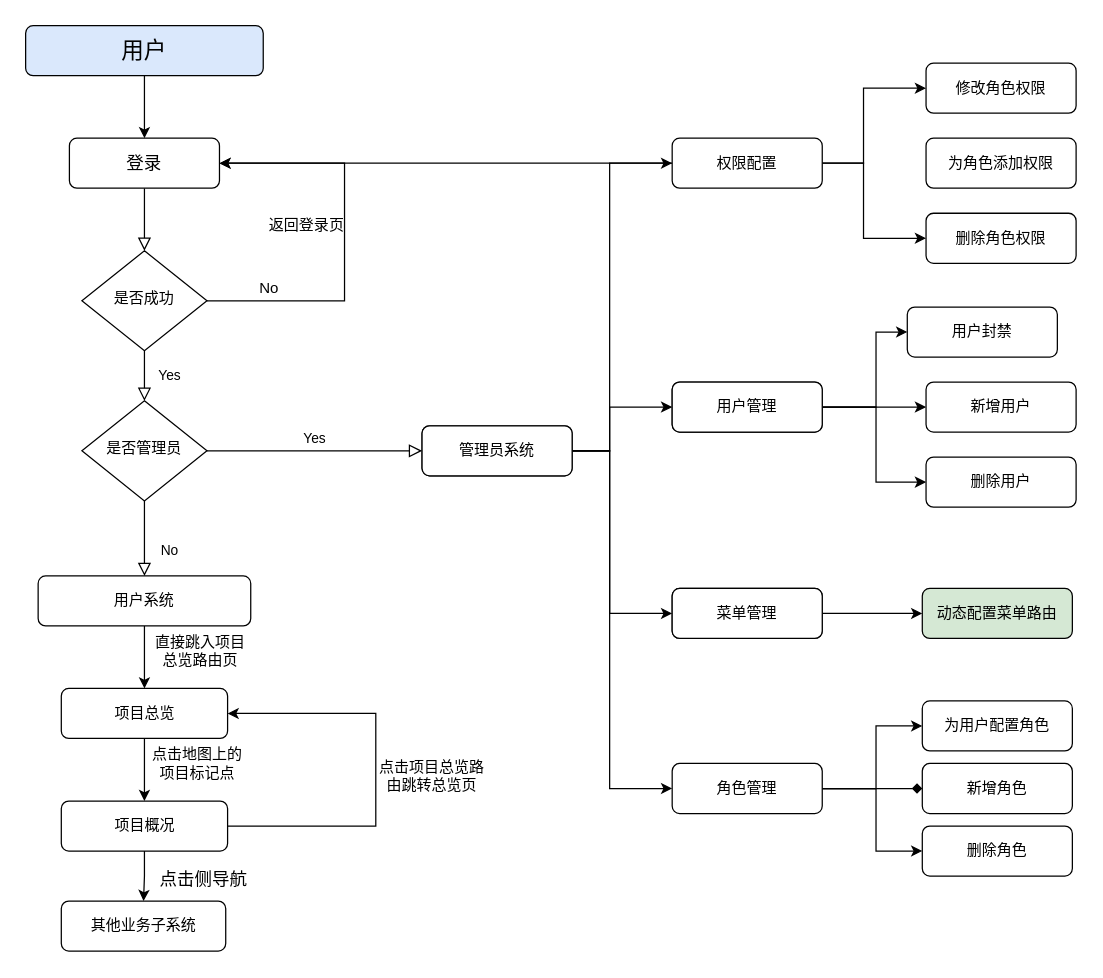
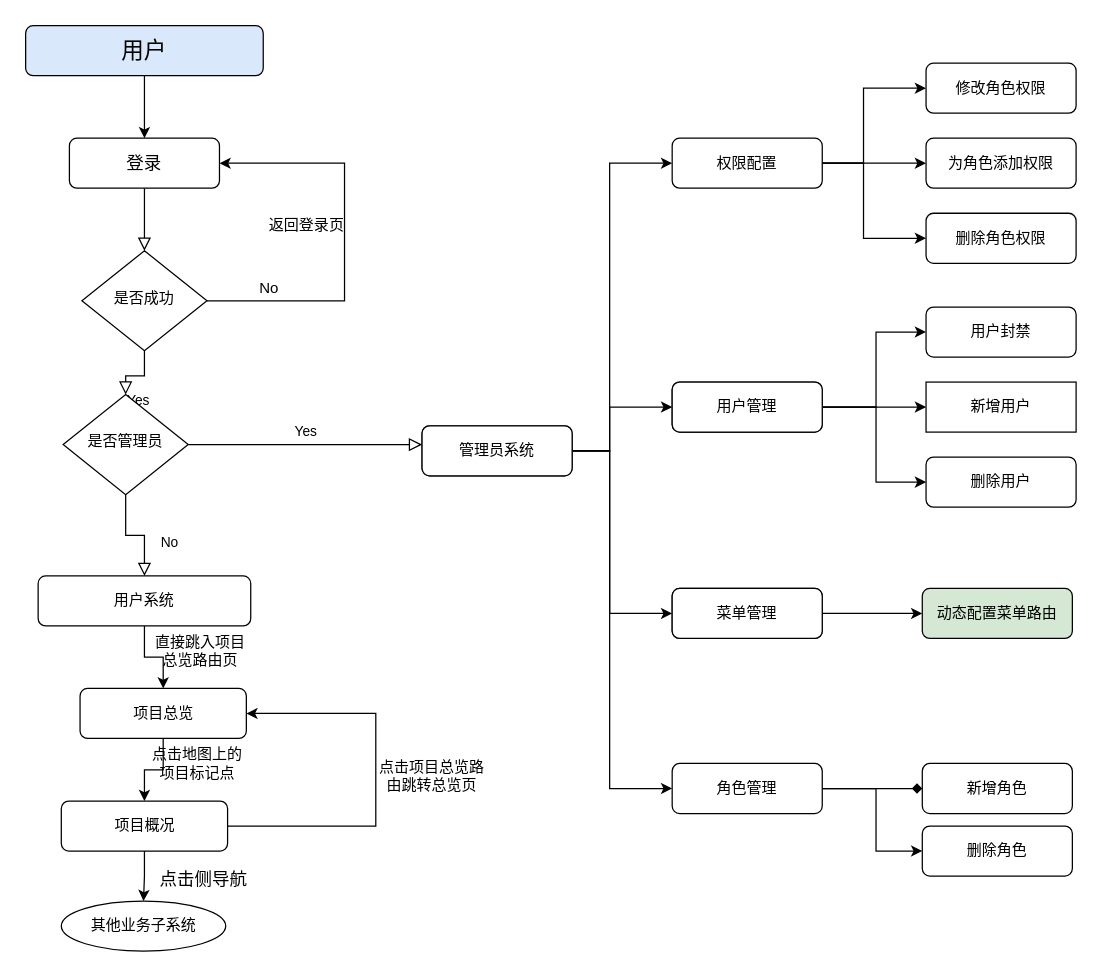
  <mxCell id="0" />
  <mxCell id="1" parent="0" />
  <mxCell id="2" value="" style="rounded=0;html=1;jettySize=auto;orthogonalLoop=1;fontSize=11;endArrow=block;endFill=0;endSize=8;strokeWidth=1;shadow=0;labelBackgroundColor=none;edgeStyle=orthogonalEdgeStyle;" parent="1" source="3" target="5" edge="1"><mxGeometry relative="1" as="geometry" /></mxCell>
  <mxCell id="3" value="&lt;font style=&quot;font-size: 14px&quot;&gt;登录&lt;/font&gt;" style="rounded=1;whiteSpace=wrap;html=1;fontSize=12;glass=0;strokeWidth=1;shadow=0;" parent="1" vertex="1"><mxGeometry x="55" y="110" width="120" height="40" as="geometry" /></mxCell>
  <mxCell id="4" value="Yes" style="rounded=0;html=1;jettySize=auto;orthogonalLoop=1;fontSize=11;endArrow=block;endFill=0;endSize=8;strokeWidth=1;shadow=0;labelBackgroundColor=none;edgeStyle=orthogonalEdgeStyle;" parent="1" source="5" target="9" edge="1"><mxGeometry y="20" relative="1" as="geometry"><mxPoint as="offset" /></mxGeometry></mxCell>
  <mxCell id="5" value="是否成功" style="rhombus;whiteSpace=wrap;html=1;shadow=0;fontFamily=Helvetica;fontSize=12;align=center;strokeWidth=1;spacing=6;spacingTop=-4;" parent="1" vertex="1"><mxGeometry x="65" y="200" width="100" height="80" as="geometry" /></mxCell>
  <mxCell id="6" style="edgeStyle=orthogonalEdgeStyle;rounded=0;orthogonalLoop=1;jettySize=auto;html=1;entryX=1;entryY=0.5;entryDx=0;entryDy=0;exitX=1;exitY=0.5;exitDx=0;exitDy=0;" parent="1" source="5" target="3" edge="1"><mxGeometry relative="1" as="geometry"><mxPoint x="115" y="170" as="targetPoint" /><mxPoint x="210" y="240" as="sourcePoint" /><Array as="points"><mxPoint x="275" y="240" /><mxPoint x="275" y="130" /></Array></mxGeometry></mxCell>
  <mxCell id="7" value="No" style="rounded=0;html=1;jettySize=auto;orthogonalLoop=1;fontSize=11;endArrow=block;endFill=0;endSize=8;strokeWidth=1;shadow=0;labelBackgroundColor=none;edgeStyle=orthogonalEdgeStyle;" parent="1" source="9" target="11" edge="1"><mxGeometry x="0.333" y="20" relative="1" as="geometry"><mxPoint as="offset" /></mxGeometry></mxCell>
  <mxCell id="8" value="Yes" style="edgeStyle=orthogonalEdgeStyle;rounded=0;html=1;jettySize=auto;orthogonalLoop=1;fontSize=11;endArrow=block;endFill=0;endSize=8;strokeWidth=1;shadow=0;labelBackgroundColor=none;" parent="1" source="9" target="12" edge="1"><mxGeometry y="10" relative="1" as="geometry"><mxPoint as="offset" /><Array as="points"><mxPoint x="440" y="360" /><mxPoint x="440" y="360" /></Array></mxGeometry></mxCell>
- <mxCell id="9" value="是否管理员" style="rhombus;whiteSpace=wrap;html=1;shadow=0;fontFamily=Helvetica;fontSize=12;align=center;strokeWidth=1;spacing=6;spacingTop=-4;" parent="1" vertex="1"><mxGeometry x="65" y="320" width="100" height="80" as="geometry" /></mxCell>
+ <mxCell id="9" value="是否管理员" style="rhombus;whiteSpace=wrap;html=1;shadow=0;fontFamily=Helvetica;fontSize=12;align=center;strokeWidth=1;spacing=6;spacingTop=-4;" parent="1" vertex="1"><mxGeometry x="50" y="315" width="100" height="80" as="geometry" /></mxCell>
  <mxCell id="10" value="" style="edgeStyle=orthogonalEdgeStyle;rounded=0;orthogonalLoop=1;jettySize=auto;html=1;" parent="1" source="11" target="16" edge="1"><mxGeometry relative="1" as="geometry" /></mxCell>
  <mxCell id="11" value="用户系统" style="rounded=1;whiteSpace=wrap;html=1;fontSize=12;glass=0;strokeWidth=1;shadow=0;" parent="1" vertex="1"><mxGeometry x="30" y="460" width="170" height="40" as="geometry" /></mxCell>
  <mxCell id="12" value="管理员系统" style="rounded=1;whiteSpace=wrap;html=1;fontSize=12;glass=0;strokeWidth=1;shadow=0;" parent="1" vertex="1"><mxGeometry x="337" y="340" width="120" height="40" as="geometry" /></mxCell>
  <mxCell id="13" value="" style="edgeStyle=orthogonalEdgeStyle;rounded=0;orthogonalLoop=1;jettySize=auto;html=1;" parent="1" source="14" target="3" edge="1"><mxGeometry relative="1" as="geometry" /></mxCell>
  <mxCell id="14" value="&lt;font style=&quot;font-size: 18px&quot;&gt;用户&lt;/font&gt;" style="rounded=1;whiteSpace=wrap;html=1;fillColor=#dae8fc;" parent="1" vertex="1"><mxGeometry x="20" y="20" width="190" height="40" as="geometry" /></mxCell>
  <mxCell id="15" value="" style="edgeStyle=orthogonalEdgeStyle;rounded=0;orthogonalLoop=1;jettySize=auto;html=1;entryX=0.5;entryY=0;entryDx=0;entryDy=0;" parent="1" source="16" target="19" edge="1"><mxGeometry relative="1" as="geometry"><mxPoint x="390" y="738" as="targetPoint" /><Array as="points" /></mxGeometry></mxCell>
- <mxCell id="16" value="项目总览" style="rounded=1;whiteSpace=wrap;html=1;fontSize=12;glass=0;strokeWidth=1;shadow=0;" parent="1" vertex="1"><mxGeometry x="48.52" y="550" width="132.97" height="40" as="geometry" /></mxCell>
+ <mxCell id="16" value="项目总览" style="rounded=1;whiteSpace=wrap;html=1;fontSize=12;glass=0;strokeWidth=1;shadow=0;" parent="1" vertex="1"><mxGeometry x="63.52" y="550" width="132.97" height="40" as="geometry" /></mxCell>
  <mxCell id="17" value="" style="edgeStyle=orthogonalEdgeStyle;rounded=0;orthogonalLoop=1;jettySize=auto;html=1;entryX=1;entryY=0.5;entryDx=0;entryDy=0;" parent="1" source="19" target="16" edge="1"><mxGeometry relative="1" as="geometry"><mxPoint x="261.49" y="660" as="targetPoint" /><Array as="points"><mxPoint x="300" y="660" /><mxPoint x="300" y="570" /></Array></mxGeometry></mxCell>
  <mxCell id="18" value="" style="edgeStyle=orthogonalEdgeStyle;rounded=0;orthogonalLoop=1;jettySize=auto;html=1;fontSize=21;" edge="1" parent="1" source="19" target="56"><mxGeometry relative="1" as="geometry" /></mxCell>
  <mxCell id="19" value="项目概况" style="rounded=1;whiteSpace=wrap;html=1;fontSize=12;glass=0;strokeWidth=1;shadow=0;" parent="1" vertex="1"><mxGeometry x="48.52" y="640" width="132.97" height="40" as="geometry" /></mxCell>
  <mxCell id="20" value="点击地图上的项目标记点" style="text;html=1;strokeColor=none;fillColor=none;align=center;verticalAlign=middle;whiteSpace=wrap;rounded=0;" parent="1" vertex="1"><mxGeometry x="120" y="600" width="75" height="20" as="geometry" /></mxCell>
  <mxCell id="21" value="用户管理" style="rounded=1;whiteSpace=wrap;html=1;fontSize=12;glass=0;strokeWidth=1;shadow=0;" parent="1" vertex="1"><mxGeometry x="537" y="305" width="120" height="40" as="geometry" /></mxCell>
- <mxCell id="22" value="" style="edgeStyle=orthogonalEdgeStyle;rounded=0;orthogonalLoop=1;jettySize=auto;html=1;" parent="1" source="25" target="3" edge="1"><mxGeometry relative="1" as="geometry" /></mxCell>
+ <mxCell id="22" value="" style="edgeStyle=orthogonalEdgeStyle;rounded=0;orthogonalLoop=1;jettySize=auto;html=1;" parent="1" source="25" target="47" edge="1"><mxGeometry relative="1" as="geometry" /></mxCell>
  <mxCell id="23" value="" style="edgeStyle=orthogonalEdgeStyle;rounded=0;orthogonalLoop=1;jettySize=auto;html=1;" parent="1" source="25" target="48" edge="1"><mxGeometry relative="1" as="geometry"><Array as="points"><mxPoint x="690" y="130" /><mxPoint x="690" y="70" /></Array></mxGeometry></mxCell>
  <mxCell id="24" value="" style="edgeStyle=orthogonalEdgeStyle;rounded=0;orthogonalLoop=1;jettySize=auto;html=1;" parent="1" source="25" target="49" edge="1"><mxGeometry relative="1" as="geometry"><Array as="points"><mxPoint x="690" y="130" /><mxPoint x="690" y="190" /></Array></mxGeometry></mxCell>
  <mxCell id="25" value="权限配置" style="rounded=1;whiteSpace=wrap;html=1;fontSize=12;glass=0;strokeWidth=1;shadow=0;" parent="1" vertex="1"><mxGeometry x="537" y="110" width="120" height="40" as="geometry" /></mxCell>
  <mxCell id="26" value="菜单管理" style="rounded=1;whiteSpace=wrap;html=1;fontSize=12;glass=0;strokeWidth=1;shadow=0;" parent="1" vertex="1"><mxGeometry x="537" y="470" width="120" height="40" as="geometry" /></mxCell>
  <mxCell id="27" value="" style="edgeStyle=orthogonalEdgeStyle;rounded=0;orthogonalLoop=1;jettySize=auto;html=1;endArrow=diamond;" parent="1" source="30" target="51" edge="1"><mxGeometry relative="1" as="geometry" /></mxCell>
- <mxCell id="28" value="" style="edgeStyle=orthogonalEdgeStyle;rounded=0;orthogonalLoop=1;jettySize=auto;html=1;" parent="1" source="30" target="52" edge="1"><mxGeometry relative="1" as="geometry"><Array as="points"><mxPoint x="700" y="630" /><mxPoint x="700" y="580" /></Array></mxGeometry></mxCell>
  <mxCell id="29" value="" style="edgeStyle=orthogonalEdgeStyle;rounded=0;orthogonalLoop=1;jettySize=auto;html=1;" parent="1" source="30" target="53" edge="1"><mxGeometry relative="1" as="geometry"><Array as="points"><mxPoint x="700" y="630" /><mxPoint x="700" y="680" /></Array></mxGeometry></mxCell>
  <mxCell id="30" value="角色管理" style="rounded=1;whiteSpace=wrap;html=1;fontSize=12;glass=0;strokeWidth=1;shadow=0;" parent="1" vertex="1"><mxGeometry x="537" y="610" width="120" height="40" as="geometry" /></mxCell>
  <mxCell id="31" value="直接跳入项目总览路由页" style="text;html=1;strokeColor=none;fillColor=none;align=center;verticalAlign=middle;whiteSpace=wrap;rounded=0;" parent="1" vertex="1"><mxGeometry x="120" y="510" width="80" height="20" as="geometry" /></mxCell>
  <mxCell id="32" value="" style="edgeStyle=orthogonalEdgeStyle;rounded=0;orthogonalLoop=1;jettySize=auto;html=1;" parent="1" source="36" target="40" edge="1"><mxGeometry relative="1" as="geometry"><Array as="points"><mxPoint x="487" y="360" /><mxPoint x="487" y="325" /></Array></mxGeometry></mxCell>
  <mxCell id="33" value="" style="edgeStyle=orthogonalEdgeStyle;rounded=0;orthogonalLoop=1;jettySize=auto;html=1;entryX=0;entryY=0.5;entryDx=0;entryDy=0;" parent="1" source="36" target="25" edge="1"><mxGeometry relative="1" as="geometry"><mxPoint x="532" y="280" as="targetPoint" /><Array as="points"><mxPoint x="487" y="360" /><mxPoint x="487" y="130" /></Array></mxGeometry></mxCell>
  <mxCell id="34" value="" style="edgeStyle=orthogonalEdgeStyle;rounded=0;orthogonalLoop=1;jettySize=auto;html=1;entryX=0;entryY=0.5;entryDx=0;entryDy=0;" parent="1" source="36" target="42" edge="1"><mxGeometry relative="1" as="geometry"><Array as="points"><mxPoint x="487" y="360" /><mxPoint x="487" y="490" /></Array></mxGeometry></mxCell>
  <mxCell id="35" value="" style="edgeStyle=orthogonalEdgeStyle;rounded=0;orthogonalLoop=1;jettySize=auto;html=1;entryX=0;entryY=0.5;entryDx=0;entryDy=0;" parent="1" source="36" target="30" edge="1"><mxGeometry relative="1" as="geometry"><mxPoint x="532" y="510" as="targetPoint" /><Array as="points"><mxPoint x="487" y="360" /><mxPoint x="487" y="630" /></Array></mxGeometry></mxCell>
  <mxCell id="36" value="管理员系统" style="rounded=1;whiteSpace=wrap;html=1;fontSize=12;glass=0;strokeWidth=1;shadow=0;" parent="1" vertex="1"><mxGeometry x="337" y="340" width="120" height="40" as="geometry" /></mxCell>
  <mxCell id="37" value="" style="edgeStyle=orthogonalEdgeStyle;rounded=0;orthogonalLoop=1;jettySize=auto;html=1;" parent="1" source="40" target="44" edge="1"><mxGeometry relative="1" as="geometry"><Array as="points"><mxPoint x="730" y="325" /><mxPoint x="730" y="325" /></Array></mxGeometry></mxCell>
  <mxCell id="38" value="" style="edgeStyle=orthogonalEdgeStyle;rounded=0;orthogonalLoop=1;jettySize=auto;html=1;entryX=0;entryY=0.5;entryDx=0;entryDy=0;" parent="1" source="40" target="45" edge="1"><mxGeometry relative="1" as="geometry"><mxPoint x="800" y="365" as="targetPoint" /><Array as="points"><mxPoint x="700" y="325" /><mxPoint x="700" y="385" /></Array></mxGeometry></mxCell>
  <mxCell id="39" value="" style="edgeStyle=orthogonalEdgeStyle;rounded=0;orthogonalLoop=1;jettySize=auto;html=1;entryX=0;entryY=0.5;entryDx=0;entryDy=0;" parent="1" source="40" target="46" edge="1"><mxGeometry relative="1" as="geometry"><Array as="points"><mxPoint x="700" y="325" /><mxPoint x="700" y="265" /></Array></mxGeometry></mxCell>
  <mxCell id="40" value="用户管理" style="rounded=1;whiteSpace=wrap;html=1;fontSize=12;glass=0;strokeWidth=1;shadow=0;" parent="1" vertex="1"><mxGeometry x="537" y="305" width="120" height="40" as="geometry" /></mxCell>
  <mxCell id="41" value="" style="edgeStyle=orthogonalEdgeStyle;rounded=0;orthogonalLoop=1;jettySize=auto;html=1;" parent="1" source="42" target="50" edge="1"><mxGeometry relative="1" as="geometry" /></mxCell>
  <mxCell id="42" value="菜单管理" style="rounded=1;whiteSpace=wrap;html=1;fontSize=12;glass=0;strokeWidth=1;shadow=0;" parent="1" vertex="1"><mxGeometry x="537" y="470" width="120" height="40" as="geometry" /></mxCell>
  <mxCell id="43" value="No" style="text;html=1;strokeColor=none;fillColor=none;align=center;verticalAlign=middle;whiteSpace=wrap;rounded=0;" parent="1" vertex="1"><mxGeometry x="195" y="220" width="40" height="20" as="geometry" /></mxCell>
- <mxCell id="44" value="新增用户" style="rounded=1;whiteSpace=wrap;html=1;fontSize=12;glass=0;strokeWidth=1;shadow=0;" parent="1" vertex="1"><mxGeometry x="740" y="305" width="120" height="40" as="geometry" /></mxCell>
+ <mxCell id="44" value="新增用户" style="whiteSpace=wrap;html=1;fontSize=12;glass=0;strokeWidth=1;shadow=0;rounded=0;" parent="1" vertex="1"><mxGeometry x="740" y="305" width="120" height="40" as="geometry" /></mxCell>
  <mxCell id="45" value="删除用户" style="rounded=1;whiteSpace=wrap;html=1;fontSize=12;glass=0;strokeWidth=1;shadow=0;" parent="1" vertex="1"><mxGeometry x="740" y="365" width="120" height="40" as="geometry" /></mxCell>
- <mxCell id="46" value="用户封禁" style="rounded=1;whiteSpace=wrap;html=1;fontSize=12;glass=0;strokeWidth=1;shadow=0;" parent="1" vertex="1"><mxGeometry x="725" y="245" width="120" height="40" as="geometry" /></mxCell>
+ <mxCell id="46" value="用户封禁" style="rounded=1;whiteSpace=wrap;html=1;fontSize=12;glass=0;strokeWidth=1;shadow=0;" parent="1" vertex="1"><mxGeometry x="740" y="245" width="120" height="40" as="geometry" /></mxCell>
  <mxCell id="47" value="为角色添加权限" style="rounded=1;whiteSpace=wrap;html=1;fontSize=12;glass=0;strokeWidth=1;shadow=0;" parent="1" vertex="1"><mxGeometry x="740" y="110" width="120" height="40" as="geometry" /></mxCell>
  <mxCell id="48" value="修改角色权限" style="rounded=1;whiteSpace=wrap;html=1;fontSize=12;glass=0;strokeWidth=1;shadow=0;" parent="1" vertex="1"><mxGeometry x="740" y="50" width="120" height="40" as="geometry" /></mxCell>
  <mxCell id="49" value="删除角色权限" style="rounded=1;whiteSpace=wrap;html=1;fontSize=12;glass=0;strokeWidth=1;shadow=0;" parent="1" vertex="1"><mxGeometry x="740" y="170" width="120" height="40" as="geometry" /></mxCell>
  <mxCell id="50" value="动态配置菜单路由" style="rounded=1;whiteSpace=wrap;html=1;fontSize=12;glass=0;strokeWidth=1;shadow=0;fillColor=#d5e8d4;" parent="1" vertex="1"><mxGeometry x="737" y="470" width="120" height="40" as="geometry" /></mxCell>
  <mxCell id="51" value="新增角色" style="rounded=1;whiteSpace=wrap;html=1;fontSize=12;glass=0;strokeWidth=1;shadow=0;" parent="1" vertex="1"><mxGeometry x="737" y="610" width="120" height="40" as="geometry" /></mxCell>
- <mxCell id="52" value="为用户配置角色" style="rounded=1;whiteSpace=wrap;html=1;fontSize=12;glass=0;strokeWidth=1;shadow=0;" parent="1" vertex="1"><mxGeometry x="737" y="560" width="120" height="40" as="geometry" /></mxCell>
  <mxCell id="53" value="删除角色" style="rounded=1;whiteSpace=wrap;html=1;fontSize=12;glass=0;strokeWidth=1;shadow=0;" parent="1" vertex="1"><mxGeometry x="737" y="660" width="120" height="40" as="geometry" /></mxCell>
  <mxCell id="54" value="点击项目总览路由跳转总览页" style="text;html=1;strokeColor=none;fillColor=none;align=center;verticalAlign=middle;whiteSpace=wrap;rounded=0;" parent="1" vertex="1"><mxGeometry x="300" y="610" width="90" height="20" as="geometry" /></mxCell>
  <mxCell id="55" value="返回登录页" style="text;html=1;strokeColor=none;fillColor=none;align=center;verticalAlign=middle;whiteSpace=wrap;rounded=0;" parent="1" vertex="1"><mxGeometry x="210" y="170" width="70" height="20" as="geometry" /></mxCell>
- <mxCell id="56" value="其他业务子系统" style="whiteSpace=wrap;html=1;rounded=1;shadow=0;strokeWidth=1;glass=0;" vertex="1" parent="1"><mxGeometry x="48.52" y="720" width="131.48" height="40" as="geometry" /></mxCell>
+ <mxCell id="56" value="其他业务子系统" style="ellipse;whiteSpace=wrap;html=1;shadow=0;strokeWidth=1;glass=0;" vertex="1" parent="1"><mxGeometry x="48.52" y="720" width="131.48" height="40" as="geometry" /></mxCell>
  <mxCell id="57" value="&lt;font style=&quot;font-size: 14px&quot;&gt;点击侧导航&lt;/font&gt;" style="text;html=1;strokeColor=none;fillColor=none;align=center;verticalAlign=middle;whiteSpace=wrap;rounded=0;fontSize=21;" vertex="1" parent="1"><mxGeometry x="125" y="690" width="75" height="20" as="geometry" /></mxCell>
